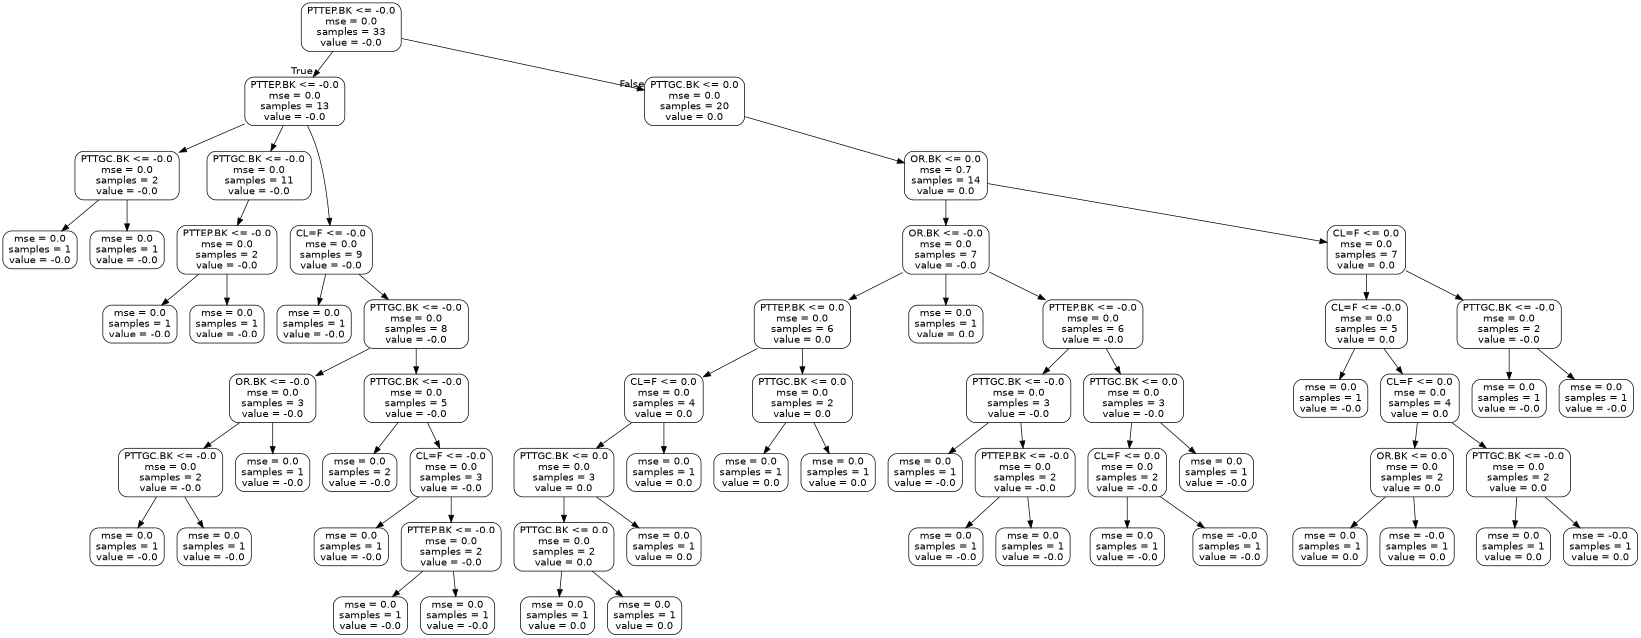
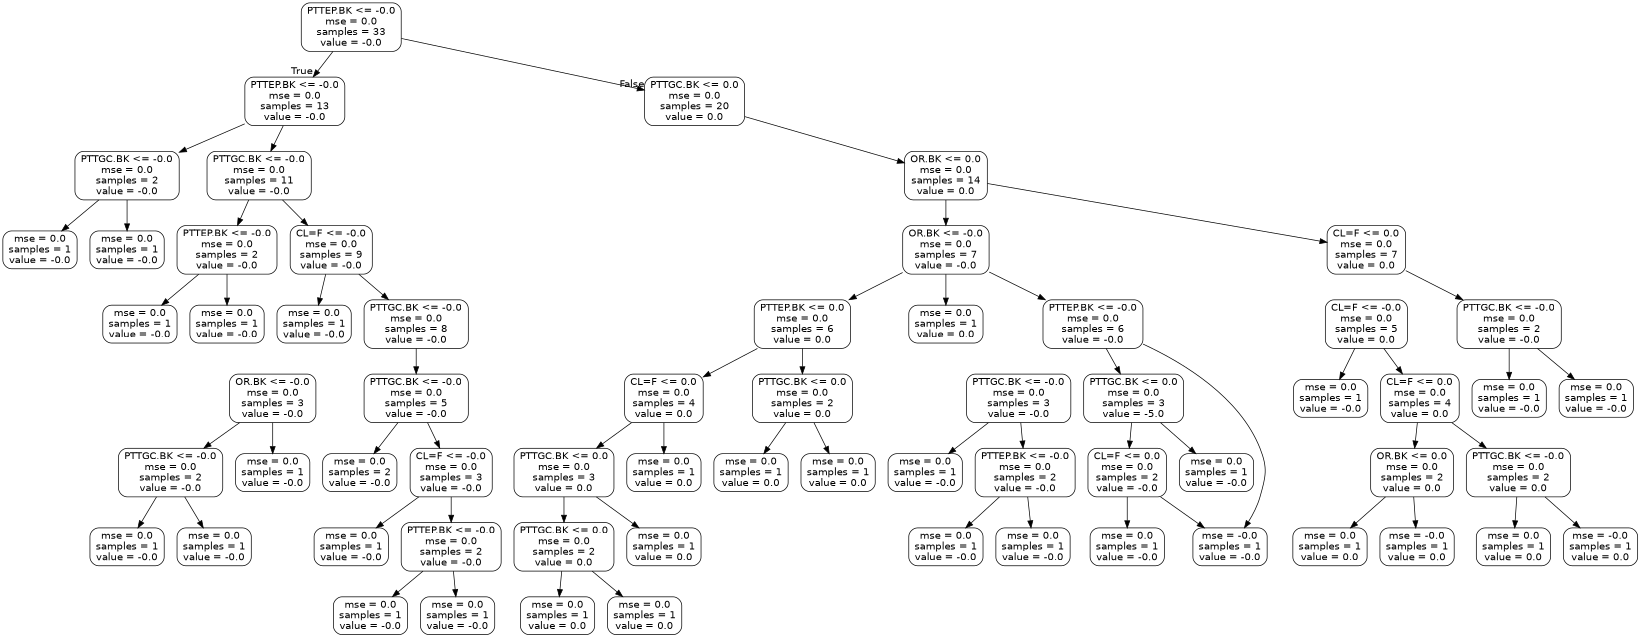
  digraph {
    node [color=black fontname=helvetica shape=box style=rounded]
    edge [fontname=helvetica]
    n1 [label="PTTEP.BK <= -0.0\nmse = 0.0\nsamples = 33\nvalue = -0.0"]
    n2 [label="PTTEP.BK <= -0.0\nmse = 0.0\nsamples = 13\nvalue = -0.0"]
    n3 [label="PTTGC.BK <= 0.0\nmse = 0.0\nsamples = 20\nvalue = 0.0"]
    n4 [label="PTTGC.BK <= -0.0\nmse = 0.0\nsamples = 2\nvalue = -0.0"]
    n5 [label="PTTGC.BK <= -0.0\nmse = 0.0\nsamples = 11\nvalue = -0.0"]
-   n6 [label="OR.BK <= 0.0\nmse = 0.7\nsamples = 14\nvalue = 0.0"]
+   n6 [label="OR.BK <= 0.0\nmse = 0.0\nsamples = 14\nvalue = 0.0"]
    n7 [label="mse = 0.0\nsamples = 1\nvalue = -0.0"]
    n8 [label="mse = 0.0\nsamples = 1\nvalue = -0.0"]
    n9 [label="PTTEP.BK <= -0.0\nmse = 0.0\nsamples = 2\nvalue = -0.0"]
    n10 [label="CL=F <= -0.0\nmse = 0.0\nsamples = 9\nvalue = -0.0"]
    n11 [label="mse = 0.0\nsamples = 1\nvalue = -0.0"]
    n12 [label="mse = 0.0\nsamples = 1\nvalue = -0.0"]
    n13 [label="mse = 0.0\nsamples = 1\nvalue = -0.0"]
    n14 [label="PTTGC.BK <= -0.0\nmse = 0.0\nsamples = 8\nvalue = -0.0"]
    n15 [label="OR.BK <= -0.0\nmse = 0.0\nsamples = 3\nvalue = -0.0"]
    n16 [label="PTTGC.BK <= -0.0\nmse = 0.0\nsamples = 5\nvalue = -0.0"]
    n17 [label="PTTGC.BK <= -0.0\nmse = 0.0\nsamples = 2\nvalue = -0.0"]
    n18 [label="mse = 0.0\nsamples = 1\nvalue = -0.0"]
    n19 [label="mse = 0.0\nsamples = 2\nvalue = -0.0"]
    n20 [label="CL=F <= -0.0\nmse = 0.0\nsamples = 3\nvalue = -0.0"]
    n21 [label="mse = 0.0\nsamples = 1\nvalue = -0.0"]
    n22 [label="mse = 0.0\nsamples = 1\nvalue = -0.0"]
    n23 [label="mse = 0.0\nsamples = 1\nvalue = -0.0"]
    n24 [label="PTTEP.BK <= -0.0\nmse = 0.0\nsamples = 2\nvalue = -0.0"]
    n25 [label="mse = 0.0\nsamples = 1\nvalue = -0.0"]
    n26 [label="mse = 0.0\nsamples = 1\nvalue = -0.0"]
    n27 [label="OR.BK <= -0.0\nmse = 0.0\nsamples = 7\nvalue = -0.0"]
    n28 [label="CL=F <= 0.0\nmse = 0.0\nsamples = 7\nvalue = 0.0"]
    n29 [label="PTTEP.BK <= 0.0\nmse = 0.0\nsamples = 6\nvalue = 0.0"]
    n30 [label="CL=F <= 0.0\nmse = 0.0\nsamples = 4\nvalue = 0.0"]
    n31 [label="PTTGC.BK <= 0.0\nmse = 0.0\nsamples = 2\nvalue = 0.0"]
    n32 [label="mse = 0.0\nsamples = 1\nvalue = 0.0"]
    n33 [label="PTTEP.BK <= -0.0\nmse = 0.0\nsamples = 6\nvalue = -0.0"]
    n34 [label="CL=F <= -0.0\nmse = 0.0\nsamples = 5\nvalue = 0.0"]
    n35 [label="PTTGC.BK <= -0.0\nmse = 0.0\nsamples = 2\nvalue = -0.0"]
    n36 [label="PTTGC.BK <= -0.0\nmse = 0.0\nsamples = 3\nvalue = -0.0"]
-   n37 [label="PTTGC.BK <= 0.0\nmse = 0.0\nsamples = 3\nvalue = -0.0"]
+   n37 [label="PTTGC.BK <= 0.0\nmse = 0.0\nsamples = 3\nvalue = -5.0"]
    n38 [label="mse = 0.0\nsamples = 1\nvalue = -0.0"]
    n39 [label="PTTEP.BK <= -0.0\nmse = 0.0\nsamples = 2\nvalue = -0.0"]
    n40 [label="CL=F <= 0.0\nmse = 0.0\nsamples = 2\nvalue = -0.0"]
    n41 [label="mse = 0.0\nsamples = 1\nvalue = -0.0"]
    n42 [label="mse = 0.0\nsamples = 1\nvalue = -0.0"]
    n43 [label="mse = 0.0\nsamples = 1\nvalue = -0.0"]
    n44 [label="mse = 0.0\nsamples = 1\nvalue = -0.0"]
    n45 [label="mse = -0.0\nsamples = 1\nvalue = -0.0"]
    n46 [label="mse = 0.0\nsamples = 1\nvalue = -0.0"]
    n47 [label="CL=F <= 0.0\nmse = 0.0\nsamples = 4\nvalue = 0.0"]
    n48 [label="mse = 0.0\nsamples = 1\nvalue = -0.0"]
    n49 [label="mse = 0.0\nsamples = 1\nvalue = -0.0"]
    n50 [label="OR.BK <= 0.0\nmse = 0.0\nsamples = 2\nvalue = 0.0"]
    n51 [label="PTTGC.BK <= -0.0\nmse = 0.0\nsamples = 2\nvalue = 0.0"]
    n52 [label="mse = 0.0\nsamples = 1\nvalue = 0.0"]
    n53 [label="mse = -0.0\nsamples = 1\nvalue = 0.0"]
    n54 [label="mse = 0.0\nsamples = 1\nvalue = 0.0"]
    n55 [label="mse = -0.0\nsamples = 1\nvalue = 0.0"]
    n56 [label="PTTGC.BK <= 0.0\nmse = 0.0\nsamples = 3\nvalue = 0.0"]
    n57 [label="mse = 0.0\nsamples = 1\nvalue = 0.0"]
    n58 [label="mse = 0.0\nsamples = 1\nvalue = 0.0"]
    n59 [label="mse = 0.0\nsamples = 1\nvalue = 0.0"]
    n60 [label="PTTGC.BK <= 0.0\nmse = 0.0\nsamples = 2\nvalue = 0.0"]
    n61 [label="mse = 0.0\nsamples = 1\nvalue = 0.0"]
    n62 [label="mse = 0.0\nsamples = 1\nvalue = 0.0"]
    n63 [label="mse = 0.0\nsamples = 1\nvalue = 0.0"]
    n1 -> n2 [headlabel=True labelangle=45 labeldistance=2.5]
    n1 -> n3 [headlabel=False labelangle=-45 labeldistance=2.5]
    n2 -> n4
    n2 -> n5
    n3 -> n6
    n4 -> n7
    n4 -> n8
    n5 -> n9
-   n2 -> n10
+   n5 -> n10
    n6 -> n27
    n6 -> n28
    n9 -> n11
    n9 -> n12
    n10 -> n13
    n10 -> n14
-   n14 -> n15
    n14 -> n16
    n15 -> n17
    n15 -> n18
    n16 -> n19
    n16 -> n20
    n17 -> n21
    n17 -> n22
    n20 -> n23
    n20 -> n24
    n24 -> n25
    n24 -> n26
    n27 -> n29
    n27 -> n32
    n27 -> n33
-   n28 -> n34
    n28 -> n35
    n29 -> n30
    n29 -> n31
    n30 -> n56
    n30 -> n57
    n31 -> n58
    n31 -> n59
-   n33 -> n36
+   n33 -> n45
    n33 -> n37
    n34 -> n46
    n34 -> n47
    n35 -> n48
    n35 -> n49
    n36 -> n38
    n36 -> n39
    n37 -> n40
    n37 -> n41
    n39 -> n42
    n39 -> n43
    n40 -> n44
    n40 -> n45
    n47 -> n50
    n47 -> n51
    n50 -> n52
    n50 -> n53
    n51 -> n54
    n51 -> n55
    n56 -> n60
    n56 -> n61
    n60 -> n62
    n60 -> n63
  }
